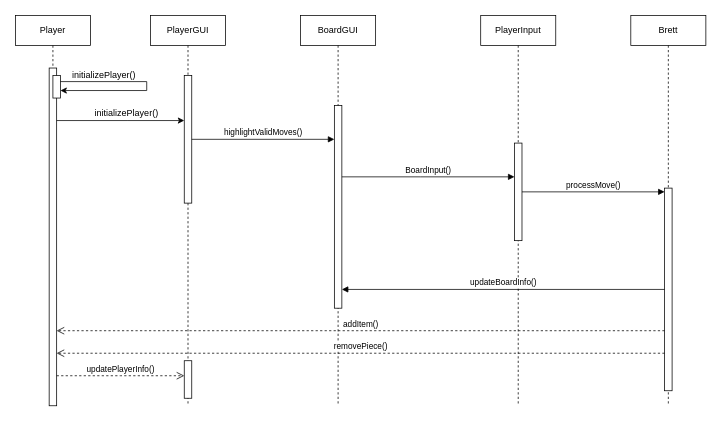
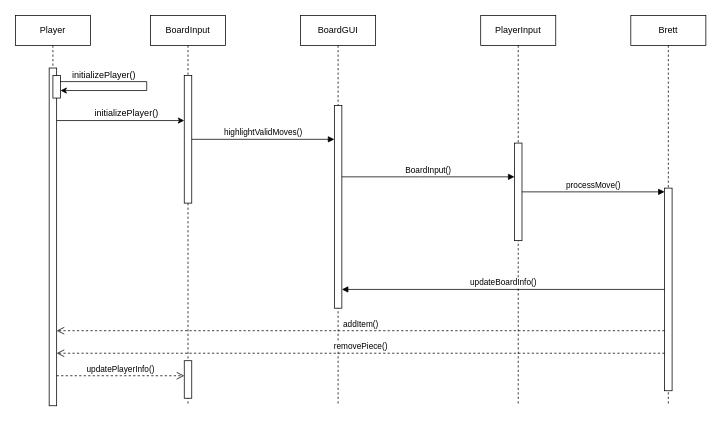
  <mxCell id="0" />
  <mxCell id="1" parent="0" />
  <mxCell id="2" value="Player" style="shape=umlLifeline;perimeter=lifelinePerimeter;whiteSpace=wrap;html=1;container=0;dropTarget=0;collapsible=0;recursiveResize=0;outlineConnect=0;portConstraint=eastwest;newEdgeStyle={&quot;edgeStyle&quot;:&quot;elbowEdgeStyle&quot;,&quot;elbow&quot;:&quot;vertical&quot;,&quot;curved&quot;:0,&quot;rounded&quot;:0};" parent="1" vertex="1"><mxGeometry x="20" y="20" width="100" height="520" as="geometry" /></mxCell>
  <mxCell id="3" value="" style="html=1;points=[];perimeter=orthogonalPerimeter;outlineConnect=0;targetShapes=umlLifeline;portConstraint=eastwest;newEdgeStyle={&quot;edgeStyle&quot;:&quot;elbowEdgeStyle&quot;,&quot;elbow&quot;:&quot;vertical&quot;,&quot;curved&quot;:0,&quot;rounded&quot;:0};" parent="2" vertex="1"><mxGeometry x="45" y="70" width="10" height="450" as="geometry" /></mxCell>
  <mxCell id="4" value="" style="html=1;points=[];perimeter=orthogonalPerimeter;outlineConnect=0;targetShapes=umlLifeline;portConstraint=eastwest;newEdgeStyle={&quot;edgeStyle&quot;:&quot;elbowEdgeStyle&quot;,&quot;elbow&quot;:&quot;vertical&quot;,&quot;curved&quot;:0,&quot;rounded&quot;:0};" parent="2" vertex="1"><mxGeometry x="50" y="80" width="10" height="30" as="geometry" /></mxCell>
- <mxCell id="5" value="PlayerGUI" style="shape=umlLifeline;perimeter=lifelinePerimeter;whiteSpace=wrap;html=1;container=0;dropTarget=0;collapsible=0;recursiveResize=0;outlineConnect=0;portConstraint=eastwest;newEdgeStyle={&quot;edgeStyle&quot;:&quot;elbowEdgeStyle&quot;,&quot;elbow&quot;:&quot;vertical&quot;,&quot;curved&quot;:0,&quot;rounded&quot;:0};" parent="1" vertex="1"><mxGeometry x="200" y="20" width="100" height="520" as="geometry" /></mxCell>
+ <mxCell id="5" value="BoardInput" style="shape=umlLifeline;perimeter=lifelinePerimeter;whiteSpace=wrap;html=1;container=0;dropTarget=0;collapsible=0;recursiveResize=0;outlineConnect=0;portConstraint=eastwest;newEdgeStyle={&quot;edgeStyle&quot;:&quot;elbowEdgeStyle&quot;,&quot;elbow&quot;:&quot;vertical&quot;,&quot;curved&quot;:0,&quot;rounded&quot;:0};" parent="1" vertex="1"><mxGeometry x="200" y="20" width="100" height="520" as="geometry" /></mxCell>
  <mxCell id="6" value="" style="html=1;points=[];perimeter=orthogonalPerimeter;outlineConnect=0;targetShapes=umlLifeline;portConstraint=eastwest;newEdgeStyle={&quot;edgeStyle&quot;:&quot;elbowEdgeStyle&quot;,&quot;elbow&quot;:&quot;vertical&quot;,&quot;curved&quot;:0,&quot;rounded&quot;:0};" parent="5" vertex="1"><mxGeometry x="45" y="80" width="10" height="170" as="geometry" /></mxCell>
  <mxCell id="7" value="" style="html=1;points=[[0,0,0,0,5],[0,1,0,0,-5],[1,0,0,0,5],[1,1,0,0,-5]];perimeter=orthogonalPerimeter;outlineConnect=0;targetShapes=umlLifeline;portConstraint=eastwest;newEdgeStyle={&quot;curved&quot;:0,&quot;rounded&quot;:0};" parent="5" vertex="1"><mxGeometry x="45" y="460" width="10" height="50" as="geometry" /></mxCell>
  <mxCell id="8" value="PlayerInput" style="shape=umlLifeline;perimeter=lifelinePerimeter;whiteSpace=wrap;html=1;container=0;dropTarget=0;collapsible=0;recursiveResize=0;outlineConnect=0;portConstraint=eastwest;newEdgeStyle={&quot;edgeStyle&quot;:&quot;elbowEdgeStyle&quot;,&quot;elbow&quot;:&quot;vertical&quot;,&quot;curved&quot;:0,&quot;rounded&quot;:0};" parent="1" vertex="1"><mxGeometry x="640" y="20" width="100" height="520" as="geometry" /></mxCell>
  <mxCell id="9" value="" style="html=1;points=[];perimeter=orthogonalPerimeter;outlineConnect=0;targetShapes=umlLifeline;portConstraint=eastwest;newEdgeStyle={&quot;edgeStyle&quot;:&quot;elbowEdgeStyle&quot;,&quot;elbow&quot;:&quot;vertical&quot;,&quot;curved&quot;:0,&quot;rounded&quot;:0};" parent="8" vertex="1"><mxGeometry x="45" y="170" width="10" height="130" as="geometry" /></mxCell>
  <mxCell id="10" value="Brett" style="shape=umlLifeline;perimeter=lifelinePerimeter;whiteSpace=wrap;html=1;container=0;dropTarget=0;collapsible=0;recursiveResize=0;outlineConnect=0;portConstraint=eastwest;newEdgeStyle={&quot;edgeStyle&quot;:&quot;elbowEdgeStyle&quot;,&quot;elbow&quot;:&quot;vertical&quot;,&quot;curved&quot;:0,&quot;rounded&quot;:0};" parent="1" vertex="1"><mxGeometry x="840" y="20" width="100" height="520" as="geometry" /></mxCell>
  <mxCell id="11" value="" style="html=1;points=[];perimeter=orthogonalPerimeter;outlineConnect=0;targetShapes=umlLifeline;portConstraint=eastwest;newEdgeStyle={&quot;edgeStyle&quot;:&quot;elbowEdgeStyle&quot;,&quot;elbow&quot;:&quot;vertical&quot;,&quot;curved&quot;:0,&quot;rounded&quot;:0};" parent="10" vertex="1"><mxGeometry x="45" y="230" width="10" height="270" as="geometry" /></mxCell>
  <mxCell id="12" value="initializePlayer()" style="text;strokeColor=none;fillColor=none;align=left;verticalAlign=middle;spacingLeft=4;spacingRight=4;overflow=hidden;points=[[0,0.5],[1,0.5]];portConstraint=eastwest;rotatable=0;whiteSpace=wrap;html=1;" parent="1" vertex="1"><mxGeometry x="90" y="90" width="100" height="20" as="geometry" /></mxCell>
  <mxCell id="13" value="" style="endArrow=classic;html=1;rounded=0;" parent="1" source="3" target="6" edge="1"><mxGeometry width="50" height="50" relative="1" as="geometry"><mxPoint x="80" y="160" as="sourcePoint" /><mxPoint x="430" y="450" as="targetPoint" /><Array as="points"><mxPoint x="170" y="160" /></Array></mxGeometry></mxCell>
  <mxCell id="14" value="initializePlayer()" style="text;strokeColor=none;fillColor=none;align=left;verticalAlign=middle;spacingLeft=4;spacingRight=4;overflow=hidden;points=[[0,0.5],[1,0.5]];portConstraint=eastwest;rotatable=0;whiteSpace=wrap;html=1;" parent="1" vertex="1"><mxGeometry x="120" y="140" width="100" height="20" as="geometry" /></mxCell>
  <mxCell id="15" value="" style="endArrow=classic;html=1;rounded=0;" parent="1" source="4" edge="1"><mxGeometry width="50" height="50" relative="1" as="geometry"><mxPoint x="105" y="108.08" as="sourcePoint" /><mxPoint x="80" y="120" as="targetPoint" /><Array as="points"><mxPoint x="195" y="108.08" /><mxPoint x="195" y="120" /></Array></mxGeometry></mxCell>
  <mxCell id="16" value="BoardGUI" style="shape=umlLifeline;perimeter=lifelinePerimeter;whiteSpace=wrap;html=1;container=0;dropTarget=0;collapsible=0;recursiveResize=0;outlineConnect=0;portConstraint=eastwest;newEdgeStyle={&quot;edgeStyle&quot;:&quot;elbowEdgeStyle&quot;,&quot;elbow&quot;:&quot;vertical&quot;,&quot;curved&quot;:0,&quot;rounded&quot;:0};" parent="1" vertex="1"><mxGeometry x="400" y="20" width="100" height="520" as="geometry" /></mxCell>
  <mxCell id="17" value="" style="html=1;points=[[0,0,0,0,5],[0,1,0,0,-5],[1,0,0,0,5],[1,1,0,0,-5]];perimeter=orthogonalPerimeter;outlineConnect=0;targetShapes=umlLifeline;portConstraint=eastwest;newEdgeStyle={&quot;curved&quot;:0,&quot;rounded&quot;:0};" parent="16" vertex="1"><mxGeometry x="45" y="120" width="10" height="270" as="geometry" /></mxCell>
  <mxCell id="18" value="highlightValidMoves()" style="html=1;verticalAlign=bottom;endArrow=block;curved=0;rounded=0;" parent="1" source="6" target="17" edge="1"><mxGeometry width="80" relative="1" as="geometry"><mxPoint x="260" y="220" as="sourcePoint" /><mxPoint x="340" y="220" as="targetPoint" /></mxGeometry></mxCell>
  <mxCell id="19" value="BoardInput()" style="html=1;verticalAlign=bottom;endArrow=block;curved=0;rounded=0;" parent="1" source="17" target="9" edge="1"><mxGeometry width="80" relative="1" as="geometry"><mxPoint x="510" y="270" as="sourcePoint" /><mxPoint x="680" y="230" as="targetPoint" /><Array as="points"><mxPoint x="560" y="235" /></Array></mxGeometry></mxCell>
  <mxCell id="20" value="processMove()" style="html=1;verticalAlign=bottom;endArrow=block;curved=0;rounded=0;" parent="1" source="9" target="11" edge="1"><mxGeometry width="80" relative="1" as="geometry"><mxPoint x="750" y="304.5" as="sourcePoint" /><mxPoint x="830" y="304.5" as="targetPoint" /></mxGeometry></mxCell>
  <mxCell id="21" value="updateBoardInfo()" style="html=1;verticalAlign=bottom;endArrow=block;curved=0;rounded=0;" parent="1" source="11" target="17" edge="1"><mxGeometry width="80" relative="1" as="geometry"><mxPoint x="490" y="370" as="sourcePoint" /><mxPoint x="570" y="370" as="targetPoint" /></mxGeometry></mxCell>
  <mxCell id="22" value="addItem()" style="html=1;verticalAlign=bottom;endArrow=open;dashed=1;endSize=8;curved=0;rounded=0;" parent="1" source="11" target="3" edge="1"><mxGeometry relative="1" as="geometry"><mxPoint x="430" y="470" as="sourcePoint" /><mxPoint x="350" y="470" as="targetPoint" /><Array as="points"><mxPoint x="480" y="440" /></Array></mxGeometry></mxCell>
  <mxCell id="23" value="removePiece()" style="html=1;verticalAlign=bottom;endArrow=open;dashed=1;endSize=8;curved=0;rounded=0;" parent="1" source="11" target="3" edge="1"><mxGeometry relative="1" as="geometry"><mxPoint x="855" y="570" as="sourcePoint" /><mxPoint x="45" y="570" as="targetPoint" /><Array as="points"><mxPoint x="460" y="470" /></Array></mxGeometry></mxCell>
  <mxCell id="24" value="updatePlayerInfo()" style="html=1;verticalAlign=bottom;endArrow=open;dashed=1;endSize=8;curved=0;rounded=0;" parent="1" source="3" target="7" edge="1"><mxGeometry x="-0.003" relative="1" as="geometry"><mxPoint x="230" y="590" as="sourcePoint" /><mxPoint x="240" y="510" as="targetPoint" /><Array as="points"><mxPoint x="160" y="500" /></Array><mxPoint as="offset" /></mxGeometry></mxCell>
